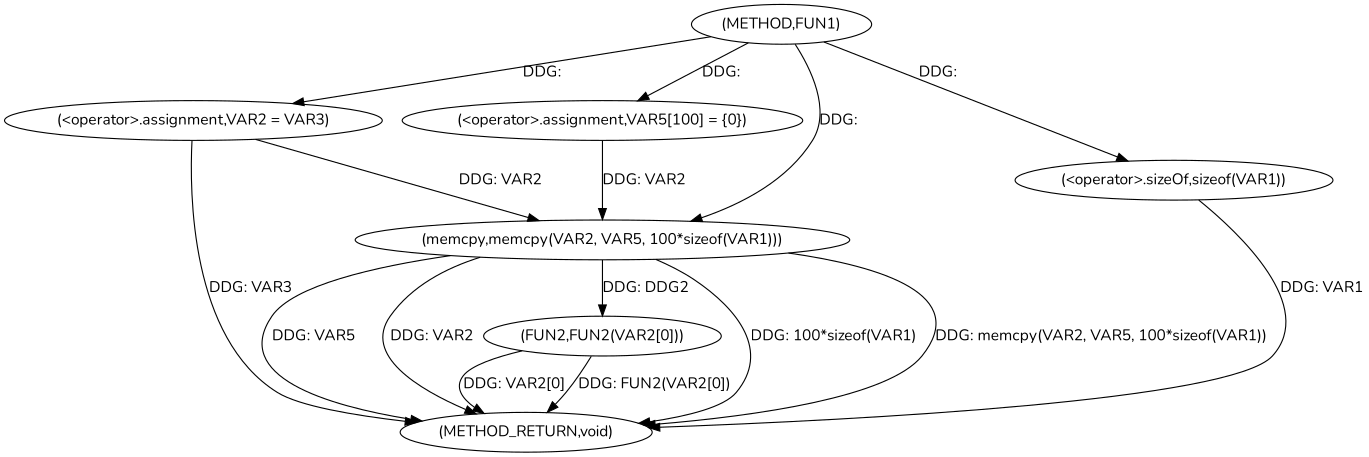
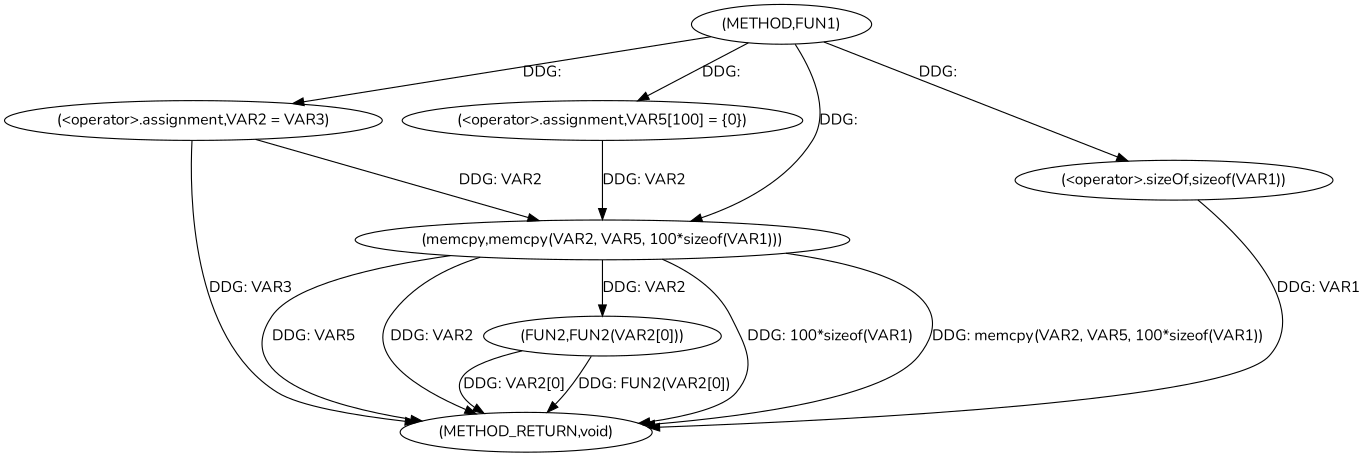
  digraph {
    fontname=Nunito
    node [fontname=Nunito]
    edge [fontname=Nunito]
    n1 [label="(METHOD,FUN1)"]
    n2 [label="(<operator>.assignment,VAR2 = VAR3)"]
    n3 [label="(<operator>.assignment,VAR5[100] = {0})"]
    n4 [label="(memcpy,memcpy(VAR2, VAR5, 100*sizeof(VAR1)))"]
    n5 [label="(<operator>.sizeOf,sizeof(VAR1))"]
    n6 [label="(METHOD_RETURN,void)"]
    n7 [label="(FUN2,FUN2(VAR2[0]))"]
    n1 -> n2 [label="DDG: "]
    n1 -> n3 [label="DDG: "]
    n1 -> n4 [label="DDG: "]
    n1 -> n5 [label="DDG: "]
    n2 -> n4 [label="DDG: VAR2"]
    n2 -> n6 [label="DDG: VAR3"]
    n3 -> n4 [label="DDG: VAR2"]
    n4 -> n6 [label="DDG: 100*sizeof(VAR1)"]
    n4 -> n6 [label="DDG: memcpy(VAR2, VAR5, 100*sizeof(VAR1))"]
    n4 -> n6 [label="DDG: VAR5"]
    n4 -> n6 [label="DDG: VAR2"]
-   n4 -> n7 [label="DDG: DDG2"]
+   n4 -> n7 [label="DDG: VAR2"]
    n5 -> n6 [label="DDG: VAR1"]
    n7 -> n6 [label="DDG: VAR2[0]"]
    n7 -> n6 [label="DDG: FUN2(VAR2[0])"]
  }
